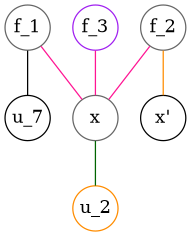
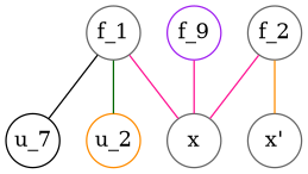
  graph {
    node [color=gray40 fixedsize=1 shape=circle]
    edge [color=deeppink]
    f_1
    x
    n3 [color=black label=u_7]
    u_2 [color=darkorange]
    f_2
-   "x'" [color=black]
-   f_3 [color=purple]
+   "x'"
+   f_3 [color=purple label=f_9]
    f_1 -- x
    f_1 -- n3 [color=black]
-   x -- u_2 [color=darkgreen]
+   f_1 -- u_2 [color=darkgreen]
    f_2 -- x
    f_2 -- "x'" [color=darkorange]
    f_3 -- x
  }
